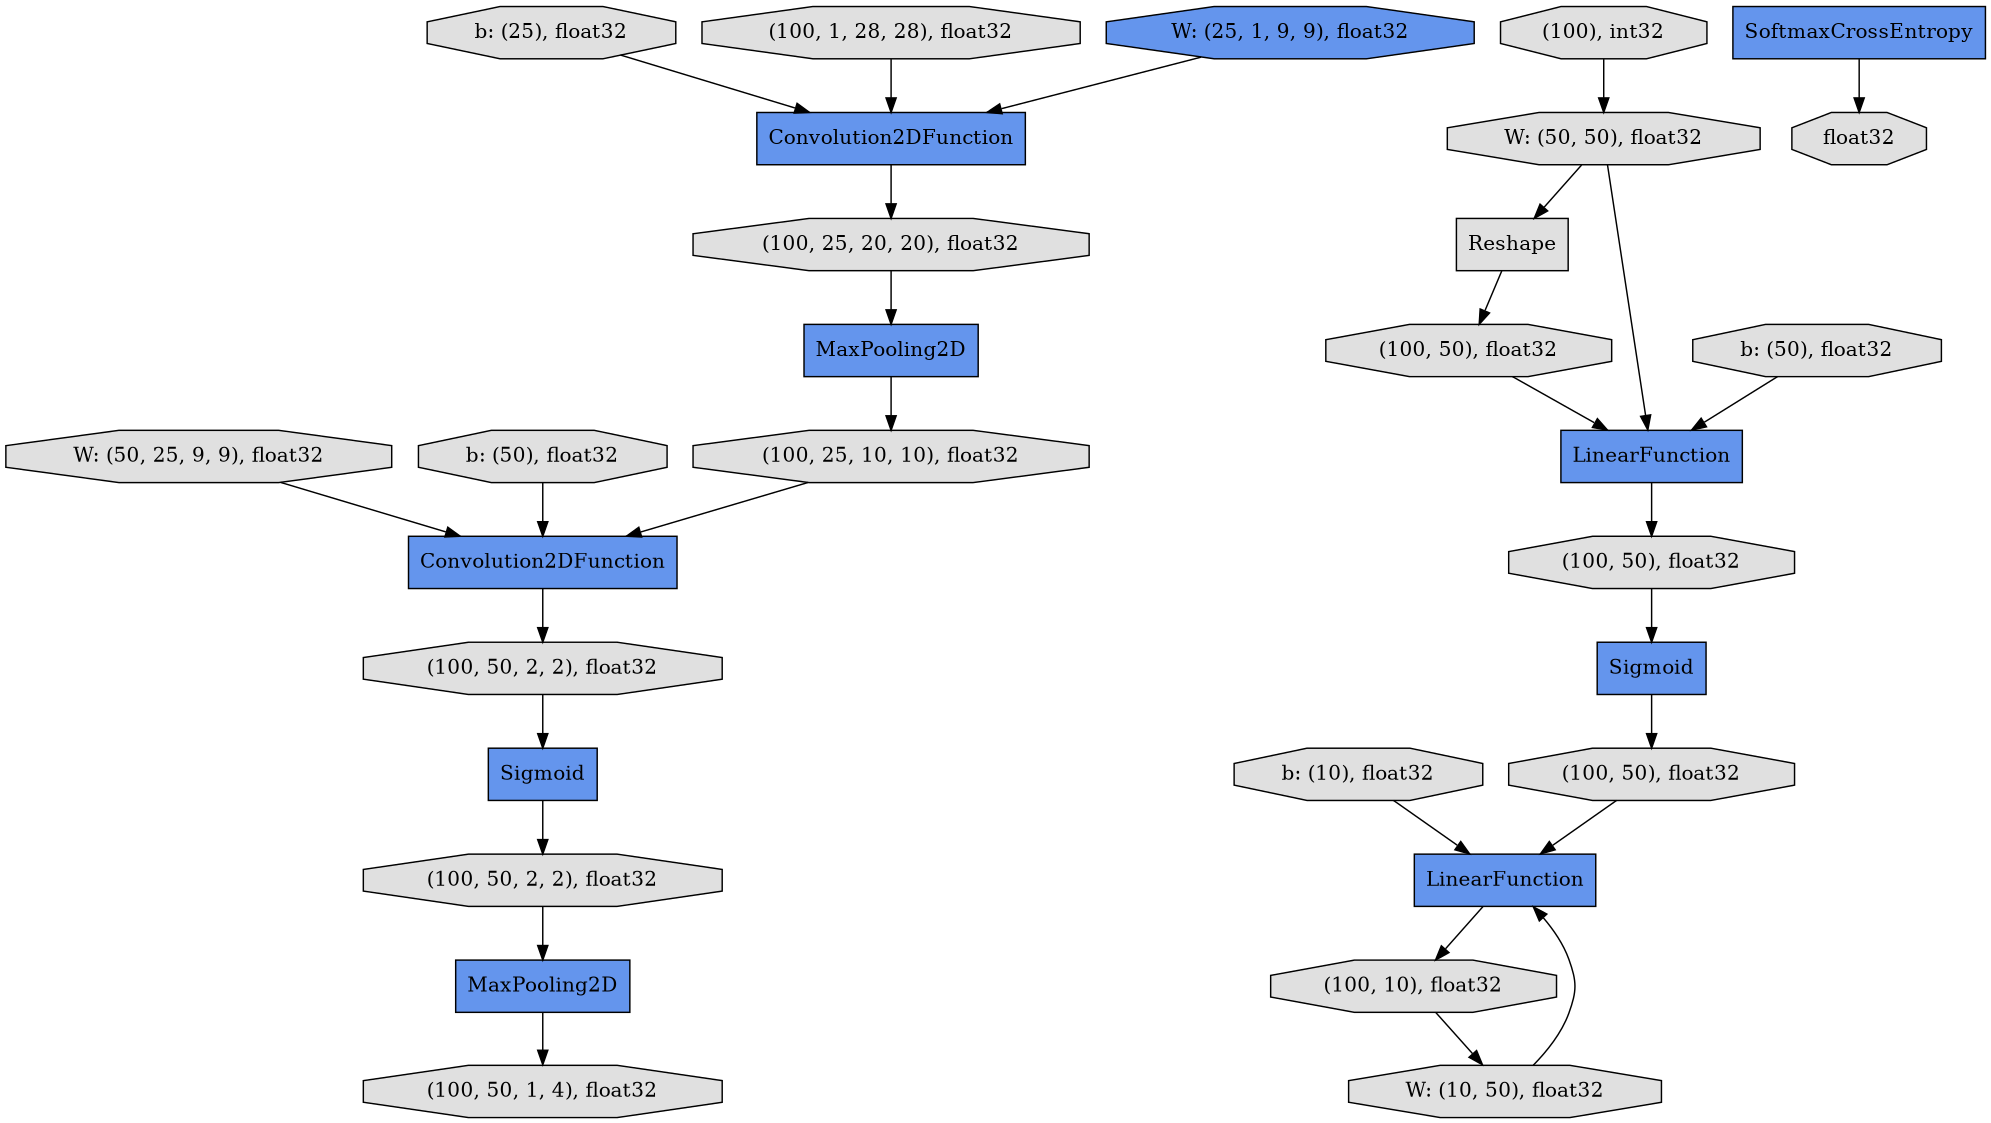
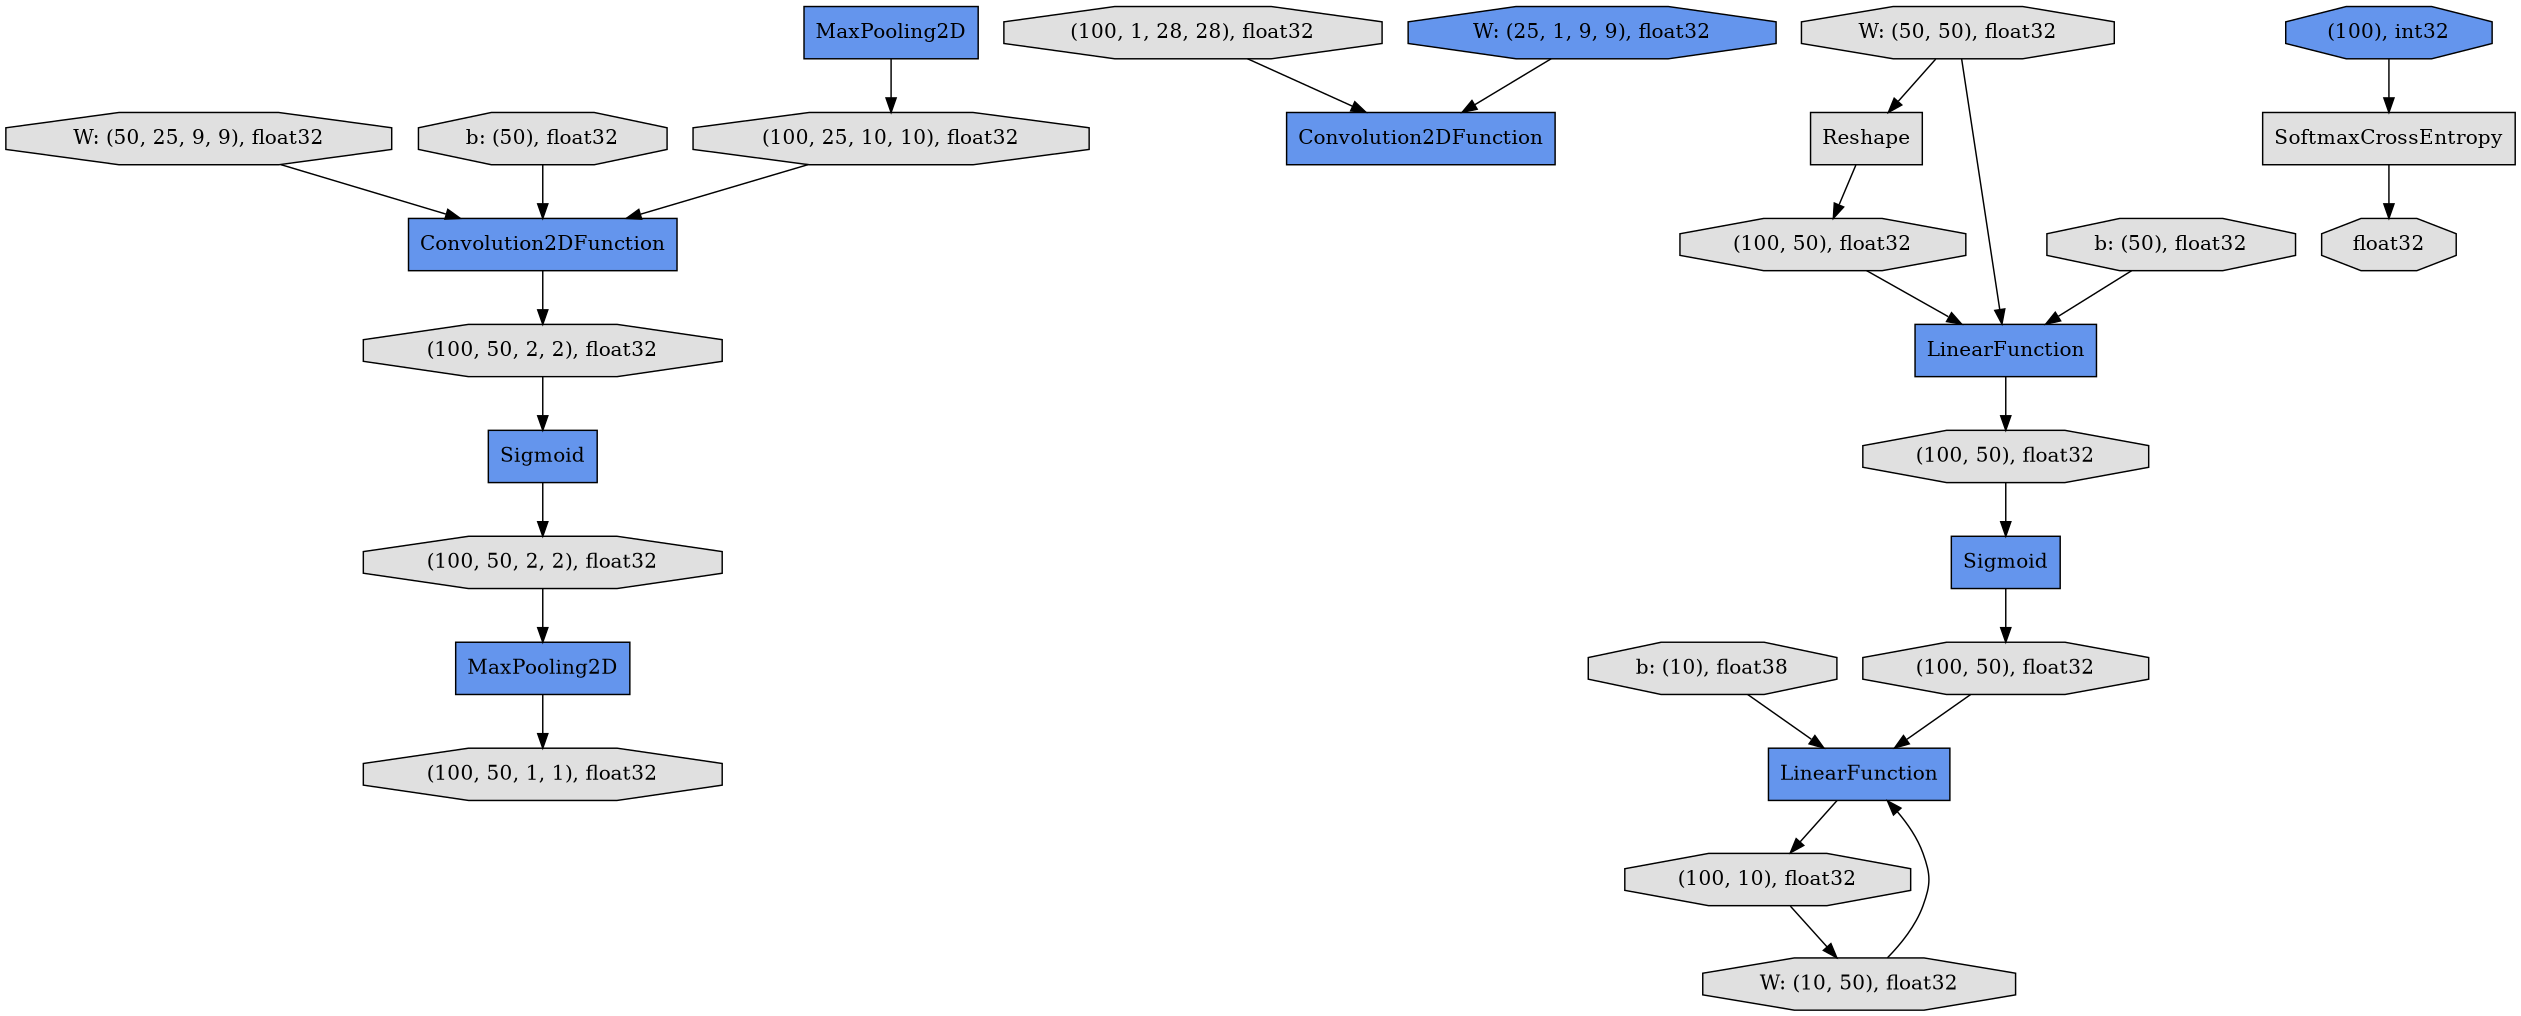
  digraph {
    rankdir=TB
    node [fillcolor="#E0E0E0" shape=octagon style=filled]
    n1 [label="(100, 50, 2, 2), float32"]
    n2 [fillcolor="#6495ED" label=MaxPooling2D shape=record]
-   n3 [label="(100, 50, 1, 4), float32"]
-   n4 [label="b: (25), float32"]
+   n3 [label="(100, 50, 1, 1), float32"]
    n5 [fillcolor="#6495ED" label=Convolution2DFunction shape=record]
-   n6 [label="(100, 25, 20, 20), float32"]
    n7 [label=Reshape shape=record]
    n8 [label="(100, 50), float32"]
    n9 [fillcolor="#6495ED" label=LinearFunction shape=record]
-   n10 [label="b: (10), float32"]
+   n10 [label="b: (10), float38"]
    n11 [fillcolor="#6495ED" label=LinearFunction shape=record]
    n12 [label="(100, 10), float32"]
    n13 [label="W: (50, 25, 9, 9), float32"]
    n14 [fillcolor="#6495ED" label=Convolution2DFunction shape=record]
    n15 [label="(100, 50, 2, 2), float32"]
    n16 [fillcolor="#6495ED" label=MaxPooling2D shape=record]
    n17 [label=float32]
    n18 [fillcolor="#6495ED" label=Sigmoid shape=record]
    n19 [label="(100, 50), float32"]
    n20 [label="b: (50), float32"]
    n21 [fillcolor="#6495ED" label=Sigmoid shape=record]
    n22 [label="(100, 25, 10, 10), float32"]
    n23 [label="(100, 1, 28, 28), float32"]
    n24 [label="(100, 50), float32"]
    n25 [label="W: (50, 50), float32"]
-   n26 [fillcolor="#6495ED" label=SoftmaxCrossEntropy shape=record]
+   n26 [label=SoftmaxCrossEntropy shape=record]
    n27 [label="W: (10, 50), float32"]
    n28 [label="b: (50), float32"]
    n29 [fillcolor="#6495ED" label="W: (25, 1, 9, 9), float32"]
-   n30 [label="(100), int32"]
+   n30 [fillcolor="#6495ED" label="(100), int32"]
    n1 -> n2
    n2 -> n3
-   n4 -> n5
-   n5 -> n6
-   n6 -> n16
    n7 -> n8
    n8 -> n9
    n9 -> n24
    n10 -> n11
    n11 -> n12
    n12 -> n27
    n13 -> n14
    n14 -> n15
    n15 -> n21
    n16 -> n22
    n18 -> n19
    n19 -> n11
    n20 -> n14
    n21 -> n1
    n22 -> n14
    n23 -> n5
    n24 -> n18
    n25 -> n7
    n25 -> n9
    n26 -> n17
    n27 -> n11
    n28 -> n9
    n29 -> n5
-   n30 -> n25
+   n30 -> n26
  }
